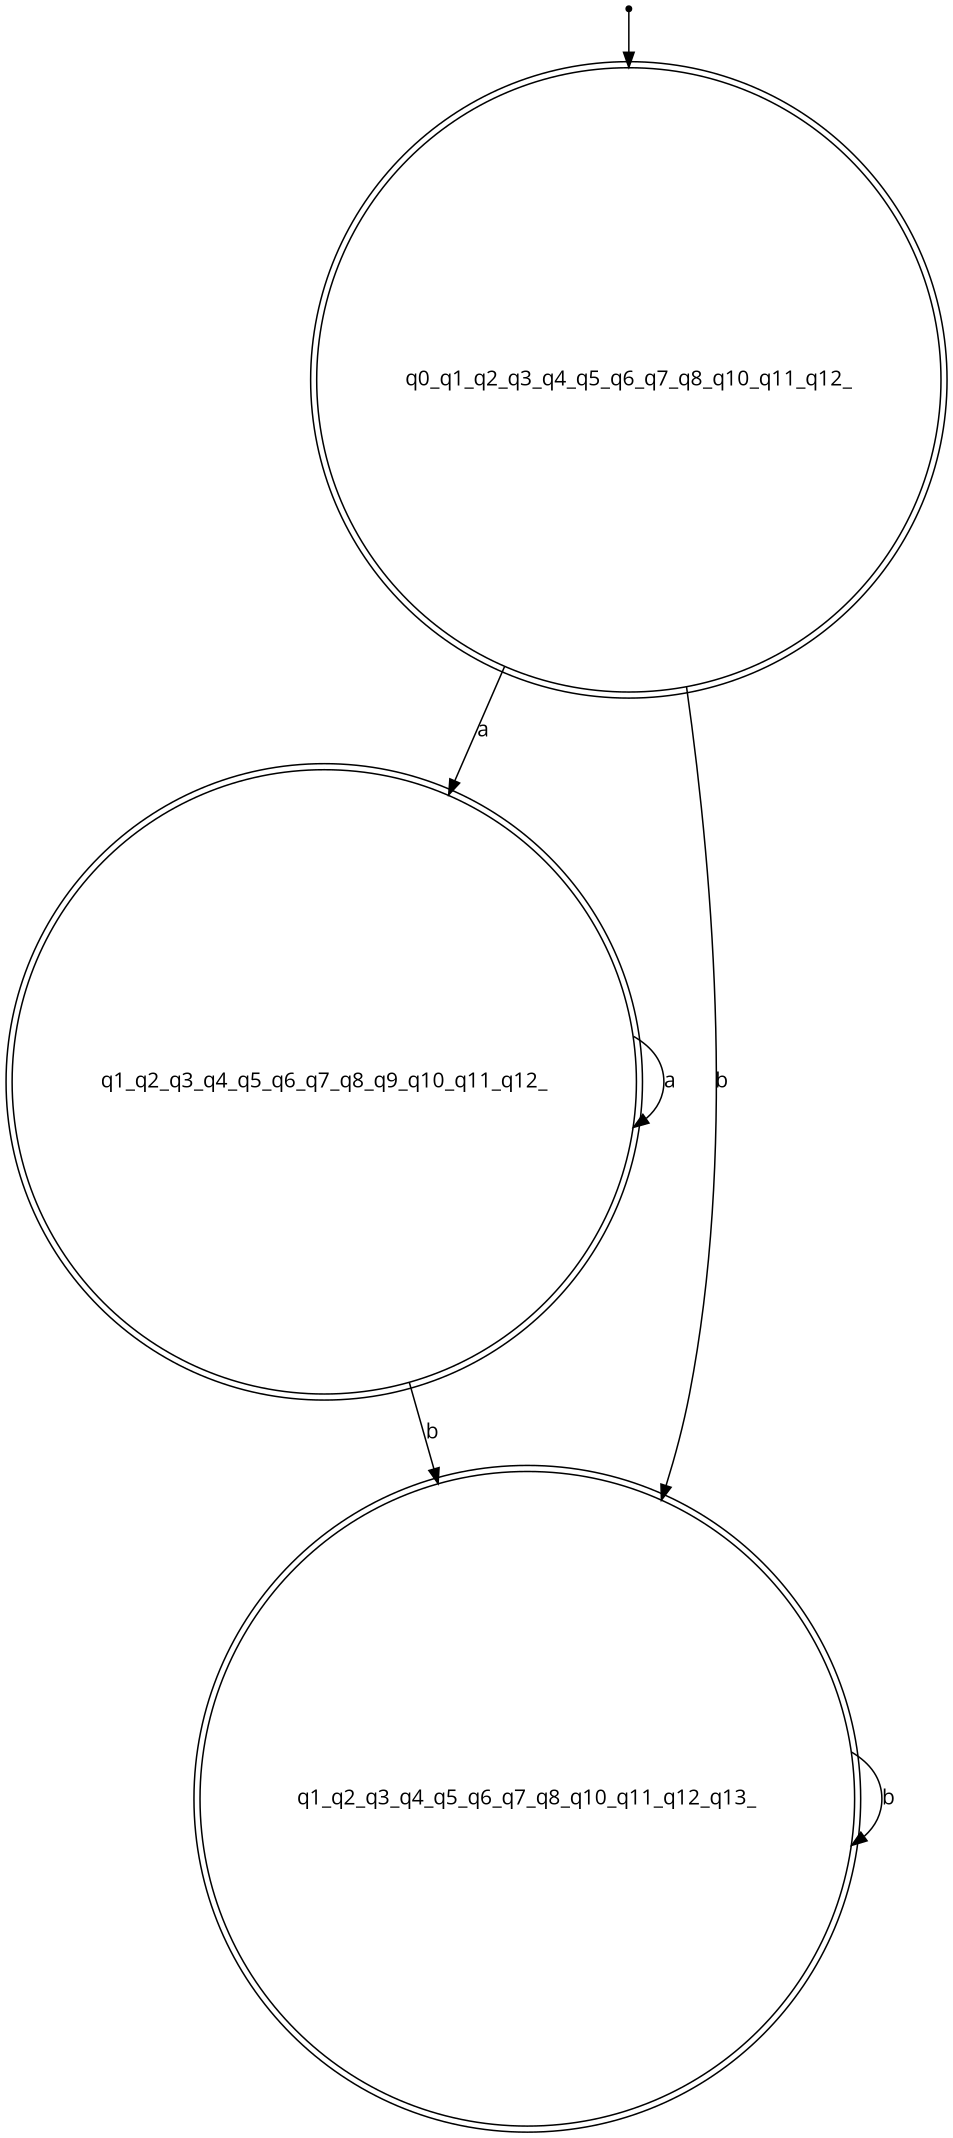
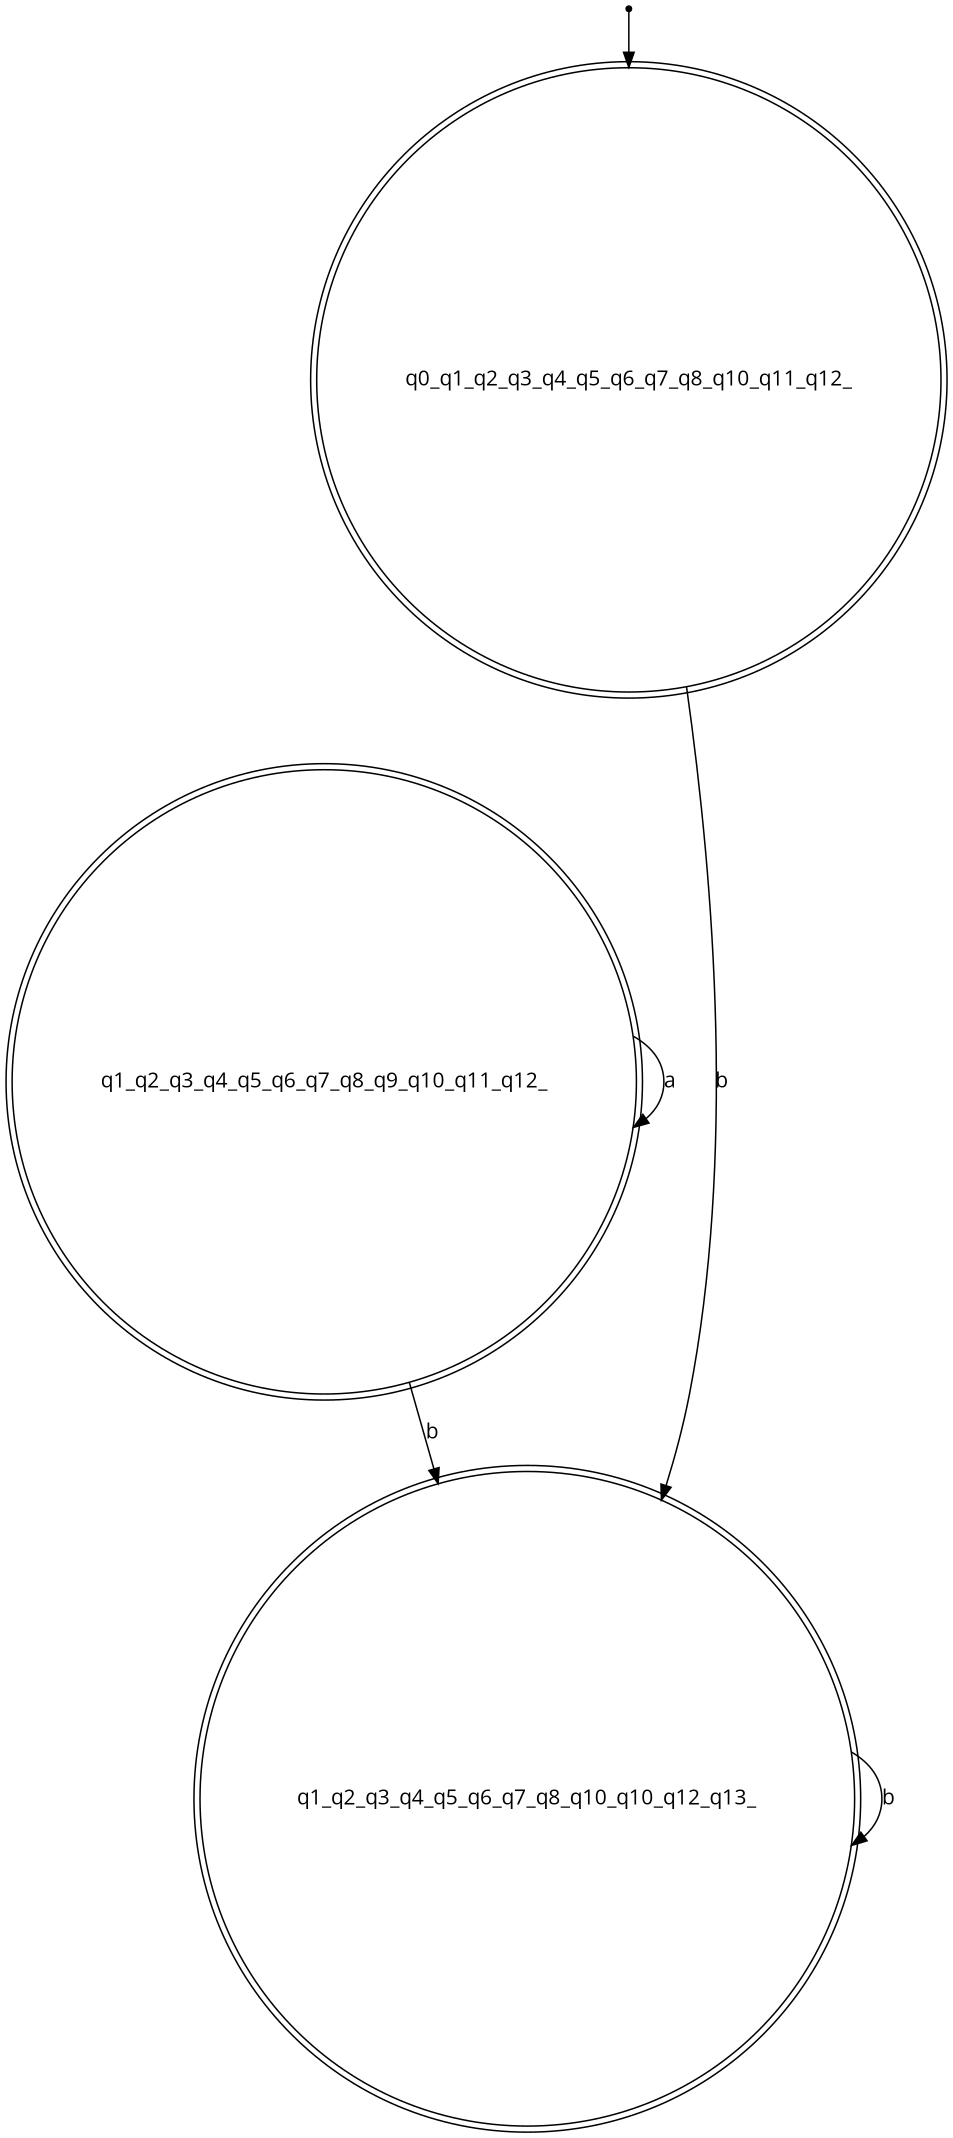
  digraph {
    fontname="Open Sans"
    rankdir=TB
    node [fontname="Open Sans" shape=doublecircle]
    edge [fontname="Open Sans"]
    s [shape=point]
    q0_q1_q2_q3_q4_q5_q6_q7_q8_q10_q11_q12_
    q1_q2_q3_q4_q5_q6_q7_q8_q9_q10_q11_q12_
-   q1_q2_q3_q4_q5_q6_q7_q8_q10_q11_q12_q13_
+   q1_q2_q3_q4_q5_q6_q7_q8_q10_q11_q12_q13_ [label=q1_q2_q3_q4_q5_q6_q7_q8_q10_q10_q12_q13_]
    s -> q0_q1_q2_q3_q4_q5_q6_q7_q8_q10_q11_q12_
-   q0_q1_q2_q3_q4_q5_q6_q7_q8_q10_q11_q12_ -> q1_q2_q3_q4_q5_q6_q7_q8_q9_q10_q11_q12_ [label=a]
    q0_q1_q2_q3_q4_q5_q6_q7_q8_q10_q11_q12_ -> q1_q2_q3_q4_q5_q6_q7_q8_q10_q11_q12_q13_ [label=b]
    q1_q2_q3_q4_q5_q6_q7_q8_q9_q10_q11_q12_ -> q1_q2_q3_q4_q5_q6_q7_q8_q9_q10_q11_q12_ [label=a]
    q1_q2_q3_q4_q5_q6_q7_q8_q9_q10_q11_q12_ -> q1_q2_q3_q4_q5_q6_q7_q8_q10_q11_q12_q13_ [label=b]
    q1_q2_q3_q4_q5_q6_q7_q8_q10_q11_q12_q13_ -> q1_q2_q3_q4_q5_q6_q7_q8_q10_q11_q12_q13_ [label=b]
  }
